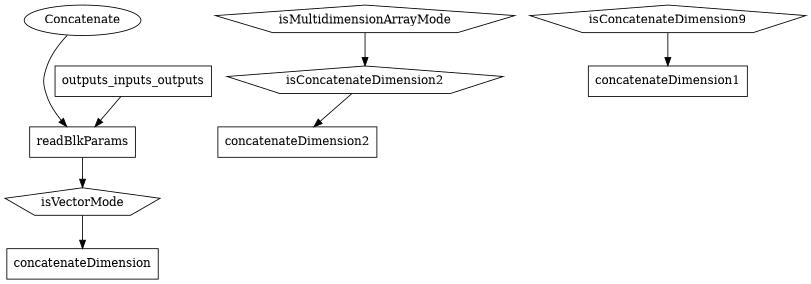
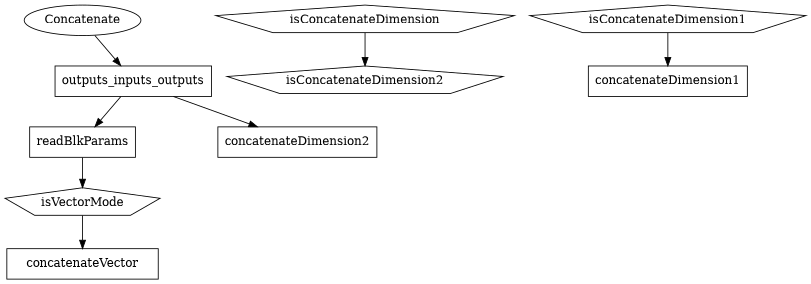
  digraph {
    rankdir=UD
    node [shape=box sides=5]
    Concatenate [shape=ellipse]
    n2 [label=outputs_inputs_outputs]
    readBlkParams
    isVectorMode [shape=polygon]
-   concatenateVector [label=concatenateDimension]
-   isMultidimensionArrayMode [shape=polygon]
+   concatenateVector
+   isMultidimensionArrayMode [shape=polygon label=isConcatenateDimension]
    isConcatenateDimension2 [shape=polygon]
-   isConcatenateDimension1 [shape=polygon label=isConcatenateDimension9]
+   isConcatenateDimension1 [shape=polygon]
    concatenateDimension1
    concatenateDimension2
-   Concatenate -> readBlkParams
+   Concatenate -> n2
    n2 -> readBlkParams
    readBlkParams -> isVectorMode
    isVectorMode -> concatenateVector
    isMultidimensionArrayMode -> isConcatenateDimension2
-   isConcatenateDimension2 -> concatenateDimension2
+   n2 -> concatenateDimension2
    isConcatenateDimension1 -> concatenateDimension1
  }
